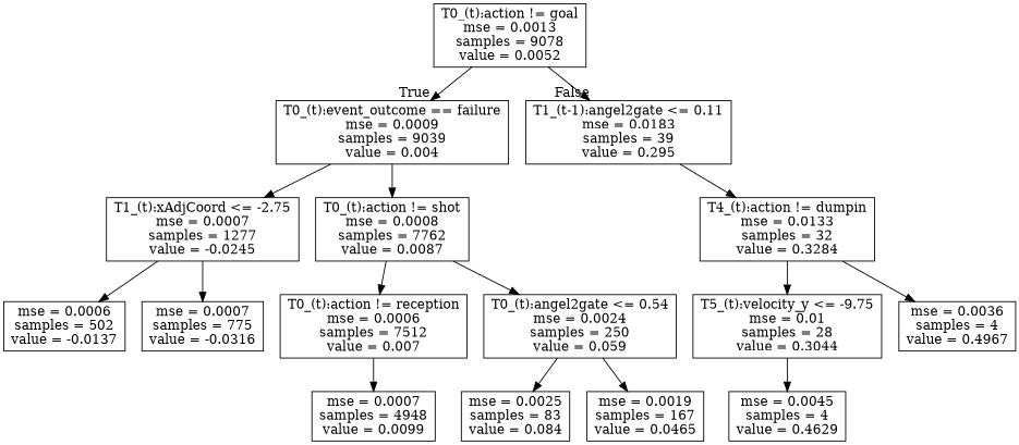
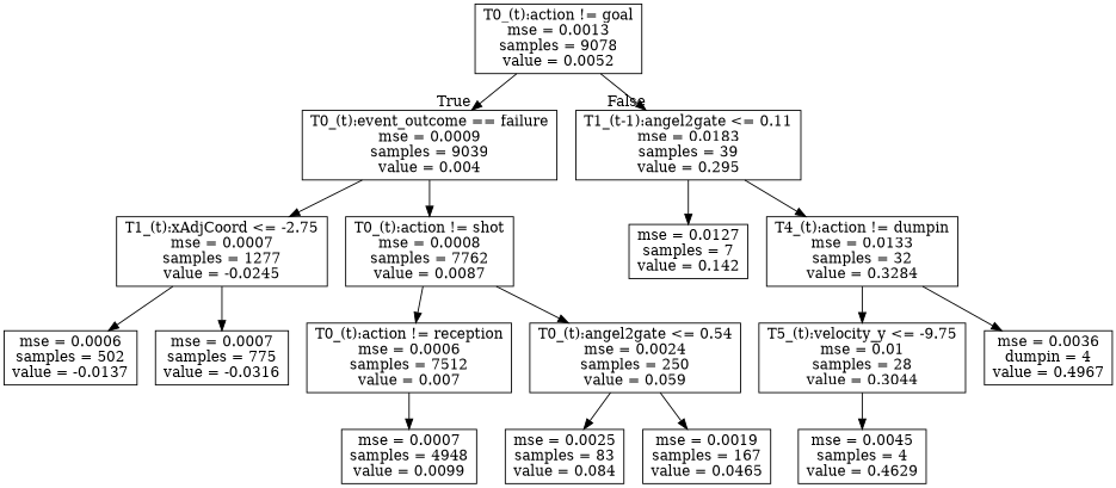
  digraph {
    node [shape=box]
    n1 [label="T0_(t):action != goal\nmse = 0.0013\nsamples = 9078\nvalue = 0.0052"]
    n2 [label="T0_(t):event_outcome == failure\nmse = 0.0009\nsamples = 9039\nvalue = 0.004"]
    n3 [label="T1_(t-1):angel2gate <= 0.11\nmse = 0.0183\nsamples = 39\nvalue = 0.295"]
    n4 [label="T1_(t):xAdjCoord <= -2.75\nmse = 0.0007\nsamples = 1277\nvalue = -0.0245"]
    n5 [label="T0_(t):action != shot\nmse = 0.0008\nsamples = 7762\nvalue = 0.0087"]
+   n6 [label="mse = 0.0127\nsamples = 7\nvalue = 0.142"]
    n7 [label="T4_(t):action != dumpin\nmse = 0.0133\nsamples = 32\nvalue = 0.3284"]
    n8 [label="mse = 0.0006\nsamples = 502\nvalue = -0.0137"]
    n9 [label="mse = 0.0007\nsamples = 775\nvalue = -0.0316"]
    n10 [label="T0_(t):action != reception\nmse = 0.0006\nsamples = 7512\nvalue = 0.007"]
    n11 [label="T0_(t):angel2gate <= 0.54\nmse = 0.0024\nsamples = 250\nvalue = 0.059"]
    n12 [label="mse = 0.0007\nsamples = 4948\nvalue = 0.0099"]
    n13 [label="mse = 0.0025\nsamples = 83\nvalue = 0.084"]
    n14 [label="mse = 0.0019\nsamples = 167\nvalue = 0.0465"]
    n15 [label="T5_(t):velocity_y <= -9.75\nmse = 0.01\nsamples = 28\nvalue = 0.3044"]
-   n16 [label="mse = 0.0036\nsamples = 4\nvalue = 0.4967"]
+   n16 [label="mse = 0.0036\ndumpin = 4\nvalue = 0.4967"]
    n17 [label="mse = 0.0045\nsamples = 4\nvalue = 0.4629"]
    n1 -> n2 [headlabel=True labelangle=45 labeldistance=2.5]
    n1 -> n3 [headlabel=False labelangle=-45 labeldistance=2.5]
    n2 -> n4
    n2 -> n5
+   n3 -> n6
    n3 -> n7
    n4 -> n8
    n4 -> n9
    n5 -> n10
    n5 -> n11
    n7 -> n15
    n7 -> n16
    n10 -> n12
    n11 -> n13
    n11 -> n14
    n15 -> n17
  }
